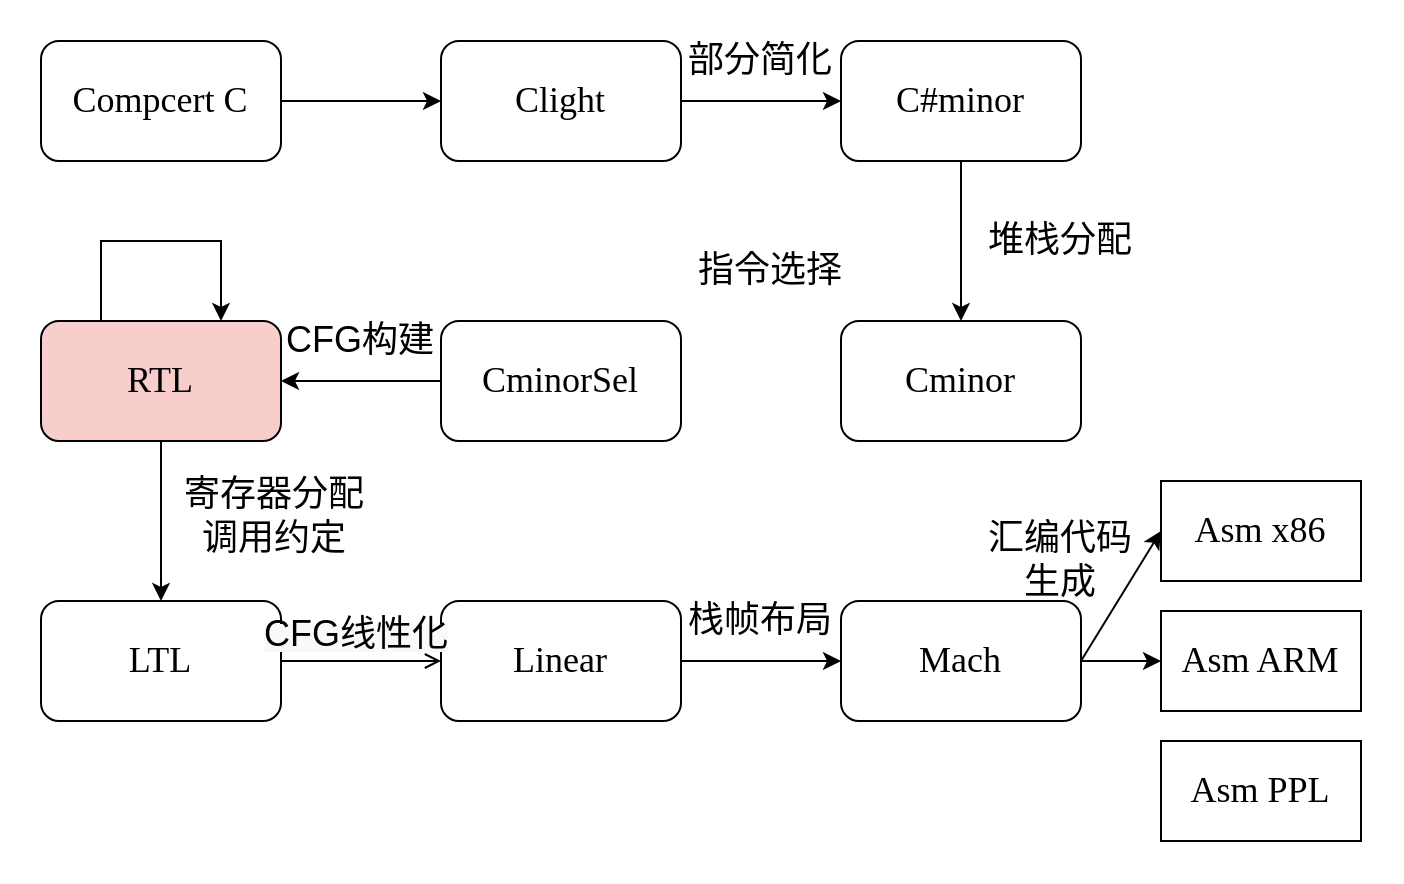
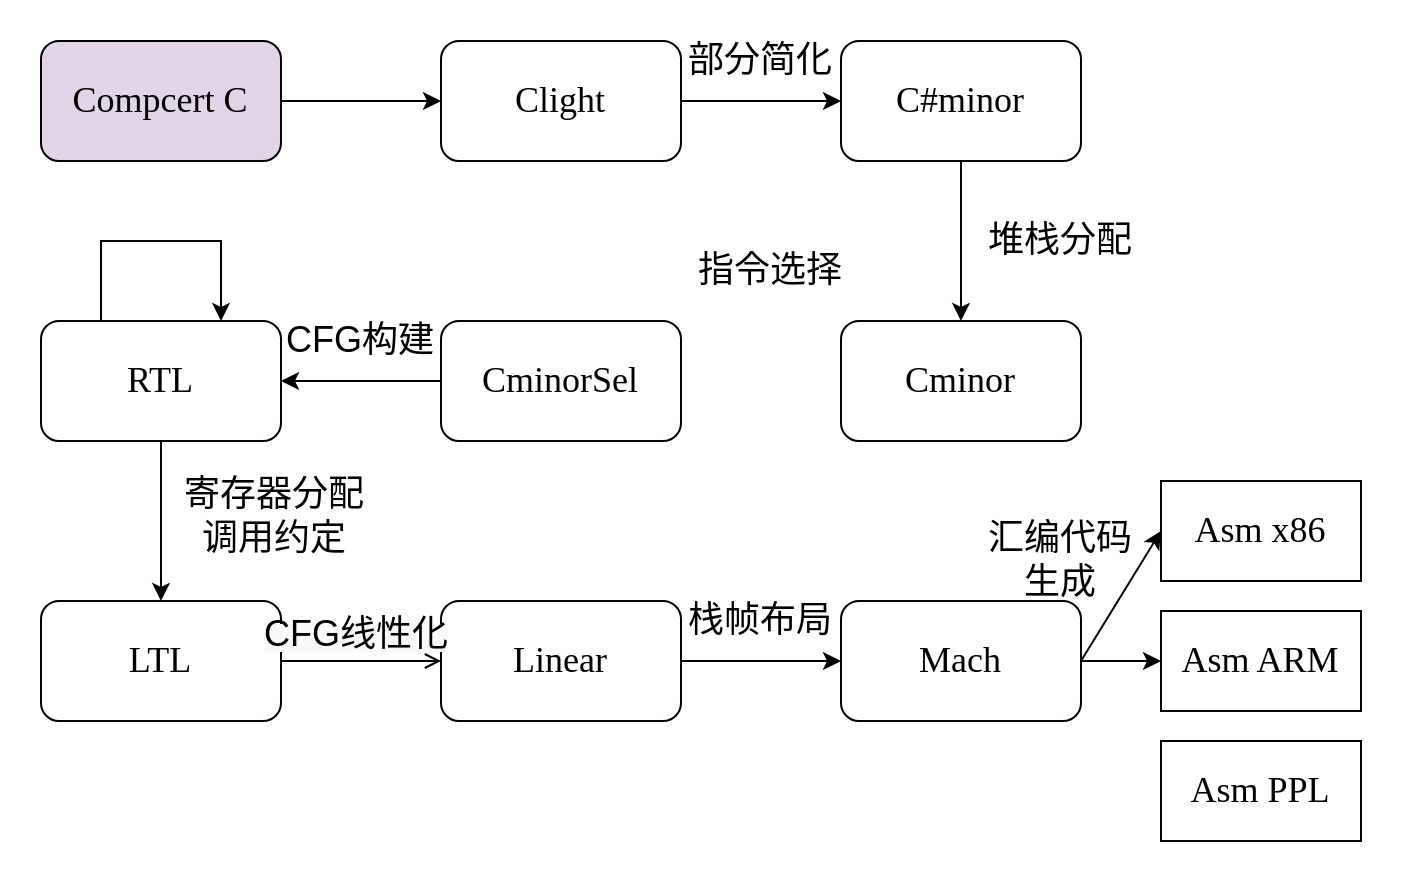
  <mxCell id="0" />
  <mxCell id="1" parent="0" />
  <mxCell id="2" value="" style="edgeStyle=orthogonalEdgeStyle;rounded=0;orthogonalLoop=1;jettySize=auto;html=1;" parent="1" source="3" target="5" edge="1"><mxGeometry relative="1" as="geometry" /></mxCell>
- <mxCell id="3" value="&lt;font face=&quot;Times New Roman&quot; style=&quot;font-size: 18px&quot;&gt;Compcert C&lt;/font&gt;" style="rounded=1;whiteSpace=wrap;html=1;" parent="1" vertex="1"><mxGeometry x="20" y="20" width="120" height="60" as="geometry" /></mxCell>
+ <mxCell id="3" value="&lt;font face=&quot;Times New Roman&quot; style=&quot;font-size: 18px&quot;&gt;Compcert C&lt;/font&gt;" style="rounded=1;whiteSpace=wrap;html=1;fillColor=#e1d5e7;" parent="1" vertex="1"><mxGeometry x="20" y="20" width="120" height="60" as="geometry" /></mxCell>
  <mxCell id="4" value="" style="edgeStyle=orthogonalEdgeStyle;rounded=0;orthogonalLoop=1;jettySize=auto;html=1;" parent="1" source="5" target="7" edge="1"><mxGeometry relative="1" as="geometry" /></mxCell>
  <mxCell id="5" value="&lt;font face=&quot;times new roman&quot; style=&quot;font-size: 18px&quot;&gt;Clight&lt;/font&gt;" style="rounded=1;whiteSpace=wrap;html=1;" parent="1" vertex="1"><mxGeometry x="220" y="20" width="120" height="60" as="geometry" /></mxCell>
  <mxCell id="6" value="" style="edgeStyle=orthogonalEdgeStyle;rounded=0;orthogonalLoop=1;jettySize=auto;html=1;" parent="1" source="7" target="8" edge="1"><mxGeometry relative="1" as="geometry" /></mxCell>
  <mxCell id="7" value="&lt;font face=&quot;times new roman&quot; style=&quot;font-size: 18px&quot;&gt;C#minor&lt;/font&gt;" style="rounded=1;whiteSpace=wrap;html=1;" parent="1" vertex="1"><mxGeometry x="420" y="20" width="120" height="60" as="geometry" /></mxCell>
  <mxCell id="8" value="&lt;span style=&quot;font-family: &amp;#34;times new roman&amp;#34;&quot;&gt;&lt;font style=&quot;font-size: 18px&quot;&gt;Cminor&lt;/font&gt;&lt;/span&gt;" style="rounded=1;whiteSpace=wrap;html=1;" parent="1" vertex="1"><mxGeometry x="420" y="160" width="120" height="60" as="geometry" /></mxCell>
  <mxCell id="9" value="" style="edgeStyle=orthogonalEdgeStyle;rounded=0;orthogonalLoop=1;jettySize=auto;html=1;" parent="1" source="10" target="13" edge="1"><mxGeometry relative="1" as="geometry" /></mxCell>
  <mxCell id="10" value="&lt;span style=&quot;font-family: &amp;#34;times new roman&amp;#34;&quot;&gt;&lt;font style=&quot;font-size: 18px&quot;&gt;CminorSel&lt;/font&gt;&lt;/span&gt;" style="rounded=1;whiteSpace=wrap;html=1;" parent="1" vertex="1"><mxGeometry x="220" y="160" width="120" height="60" as="geometry" /></mxCell>
  <mxCell id="11" value="" style="edgeStyle=orthogonalEdgeStyle;rounded=0;orthogonalLoop=1;jettySize=auto;html=1;" parent="1" source="13" target="15" edge="1"><mxGeometry relative="1" as="geometry" /></mxCell>
  <mxCell id="12" style="edgeStyle=orthogonalEdgeStyle;rounded=0;orthogonalLoop=1;jettySize=auto;html=1;exitX=0.25;exitY=0;exitDx=0;exitDy=0;entryX=0.75;entryY=0;entryDx=0;entryDy=0;" parent="1" source="13" target="13" edge="1"><mxGeometry relative="1" as="geometry"><mxPoint x="140" y="140" as="targetPoint" /><Array as="points"><mxPoint x="60" y="120" /><mxPoint x="120" y="120" /></Array></mxGeometry></mxCell>
- <mxCell id="13" value="&lt;font face=&quot;Times New Roman&quot; style=&quot;font-size: 18px&quot;&gt;RTL&lt;/font&gt;" style="rounded=1;whiteSpace=wrap;html=1;fillColor=#f8cecc;" parent="1" vertex="1"><mxGeometry x="20" y="160" width="120" height="60" as="geometry" /></mxCell>
+ <mxCell id="13" value="&lt;font face=&quot;Times New Roman&quot; style=&quot;font-size: 18px&quot;&gt;RTL&lt;/font&gt;" style="rounded=1;whiteSpace=wrap;html=1;" parent="1" vertex="1"><mxGeometry x="20" y="160" width="120" height="60" as="geometry" /></mxCell>
  <mxCell id="14" value="" style="edgeStyle=orthogonalEdgeStyle;rounded=0;orthogonalLoop=1;jettySize=auto;html=1;endArrow=open;" parent="1" source="15" target="17" edge="1"><mxGeometry relative="1" as="geometry" /></mxCell>
  <mxCell id="15" value="&lt;font face=&quot;Times New Roman&quot; style=&quot;font-size: 18px&quot;&gt;LTL&lt;/font&gt;" style="rounded=1;whiteSpace=wrap;html=1;" parent="1" vertex="1"><mxGeometry x="20" y="300" width="120" height="60" as="geometry" /></mxCell>
  <mxCell id="16" value="" style="edgeStyle=orthogonalEdgeStyle;rounded=0;orthogonalLoop=1;jettySize=auto;html=1;" parent="1" source="17" target="18" edge="1"><mxGeometry relative="1" as="geometry" /></mxCell>
  <mxCell id="17" value="&lt;font face=&quot;Times New Roman&quot; style=&quot;font-size: 18px&quot;&gt;Linear&lt;/font&gt;" style="rounded=1;whiteSpace=wrap;html=1;" parent="1" vertex="1"><mxGeometry x="220" y="300" width="120" height="60" as="geometry" /></mxCell>
  <mxCell id="18" value="&lt;font face=&quot;Times New Roman&quot; style=&quot;font-size: 18px&quot;&gt;Mach&lt;/font&gt;" style="rounded=1;whiteSpace=wrap;html=1;" parent="1" vertex="1"><mxGeometry x="420" y="300" width="120" height="60" as="geometry" /></mxCell>
  <mxCell id="19" value="&lt;font face=&quot;Times New Roman&quot; style=&quot;font-size: 18px&quot;&gt;Asm x86&lt;/font&gt;" style="rounded=0;whiteSpace=wrap;html=1;" parent="1" vertex="1"><mxGeometry x="580" y="240" width="100" height="50" as="geometry" /></mxCell>
  <mxCell id="20" value="&lt;font face=&quot;Times New Roman&quot; style=&quot;font-size: 18px&quot;&gt;Asm ARM&lt;/font&gt;" style="rounded=0;whiteSpace=wrap;html=1;" parent="1" vertex="1"><mxGeometry x="580" y="305" width="100" height="50" as="geometry" /></mxCell>
  <mxCell id="21" value="&lt;font face=&quot;Times New Roman&quot; style=&quot;font-size: 18px&quot;&gt;Asm PPL&lt;/font&gt;" style="rounded=0;whiteSpace=wrap;html=1;" parent="1" vertex="1"><mxGeometry x="580" y="370" width="100" height="50" as="geometry" /></mxCell>
  <mxCell id="22" value="" style="endArrow=classic;html=1;entryX=0;entryY=0.5;entryDx=0;entryDy=0;exitX=1;exitY=0.5;exitDx=0;exitDy=0;" parent="1" source="18" target="19" edge="1"><mxGeometry width="50" height="50" relative="1" as="geometry"><mxPoint x="530" y="330" as="sourcePoint" /><mxPoint x="580" y="280" as="targetPoint" /></mxGeometry></mxCell>
  <mxCell id="23" value="" style="endArrow=classic;html=1;exitX=1;exitY=0.5;exitDx=0;exitDy=0;" parent="1" source="18" edge="1"><mxGeometry width="50" height="50" relative="1" as="geometry"><mxPoint x="550" y="380" as="sourcePoint" /><mxPoint x="580" y="330" as="targetPoint" /></mxGeometry></mxCell>
  <mxCell id="24" value="&lt;font style=&quot;font-size: 18px&quot;&gt;部分简化&lt;/font&gt;" style="text;html=1;strokeColor=none;fillColor=none;align=center;verticalAlign=middle;whiteSpace=wrap;rounded=0;" parent="1" vertex="1"><mxGeometry x="340" y="20" width="80" height="20" as="geometry" /></mxCell>
  <mxCell id="25" value="&lt;font style=&quot;font-size: 18px&quot;&gt;指令选择&lt;/font&gt;" style="text;html=1;strokeColor=none;fillColor=none;align=center;verticalAlign=middle;whiteSpace=wrap;rounded=0;" parent="1" vertex="1"><mxGeometry x="345" y="125" width="80" height="20" as="geometry" /></mxCell>
  <mxCell id="26" value="&lt;font style=&quot;font-size: 18px&quot;&gt;CFG构建&lt;/font&gt;" style="text;html=1;strokeColor=none;fillColor=none;align=center;verticalAlign=middle;whiteSpace=wrap;rounded=0;" parent="1" vertex="1"><mxGeometry x="140" y="160" width="80" height="20" as="geometry" /></mxCell>
  <mxCell id="27" value="&lt;font style=&quot;font-size: 18px&quot;&gt;&lt;font style=&quot;font-size: 18px&quot;&gt;堆栈&lt;/font&gt;&lt;font style=&quot;font-size: 18px&quot;&gt;分配&lt;/font&gt;&lt;/font&gt;" style="text;html=1;strokeColor=none;fillColor=none;align=center;verticalAlign=middle;whiteSpace=wrap;rounded=0;" parent="1" vertex="1"><mxGeometry x="490" y="110" width="80" height="20" as="geometry" /></mxCell>
  <mxCell id="28" value="&lt;div style=&quot;text-align: center ; font-size: 18px&quot;&gt;&lt;font face=&quot;helvetica&quot; style=&quot;font-size: 18px&quot;&gt;寄存器分配&lt;/font&gt;&lt;/div&gt;&lt;div style=&quot;text-align: center ; font-size: 18px&quot;&gt;&lt;font face=&quot;helvetica&quot; style=&quot;font-size: 18px&quot;&gt;调用约定&lt;/font&gt;&lt;/div&gt;" style="text;whiteSpace=wrap;html=1;" parent="1" vertex="1"><mxGeometry x="90" y="230" width="100" height="30" as="geometry" /></mxCell>
  <mxCell id="29" value="&lt;span style=&quot;color: rgb(0 , 0 , 0) ; font-family: &amp;#34;helvetica&amp;#34; ; font-style: normal ; font-weight: 400 ; letter-spacing: normal ; text-align: center ; text-indent: 0px ; text-transform: none ; word-spacing: 0px ; background-color: rgb(248 , 249 , 250) ; display: inline ; float: none&quot;&gt;&lt;font style=&quot;font-size: 18px&quot;&gt;CFG线性化&lt;/font&gt;&lt;/span&gt;" style="text;whiteSpace=wrap;html=1;" parent="1" vertex="1"><mxGeometry x="130" y="300" width="100" height="30" as="geometry" /></mxCell>
  <mxCell id="30" value="&lt;font style=&quot;font-size: 18px&quot;&gt;栈帧布局&lt;/font&gt;" style="text;html=1;strokeColor=none;fillColor=none;align=center;verticalAlign=middle;whiteSpace=wrap;rounded=0;" parent="1" vertex="1"><mxGeometry x="340" y="300" width="80" height="20" as="geometry" /></mxCell>
  <mxCell id="31" value="&lt;font style=&quot;font-size: 18px&quot;&gt;汇编代码生成&lt;/font&gt;" style="text;html=1;strokeColor=none;fillColor=none;align=center;verticalAlign=middle;whiteSpace=wrap;rounded=0;" parent="1" vertex="1"><mxGeometry x="490" y="270" width="80" height="20" as="geometry" /></mxCell>
